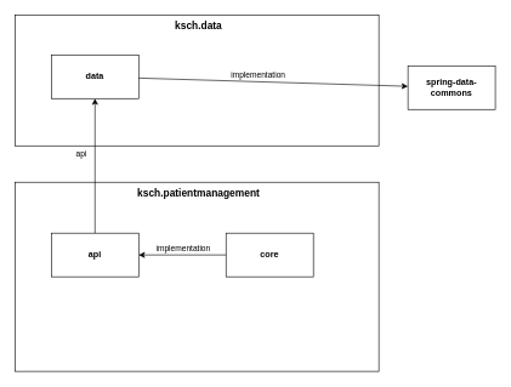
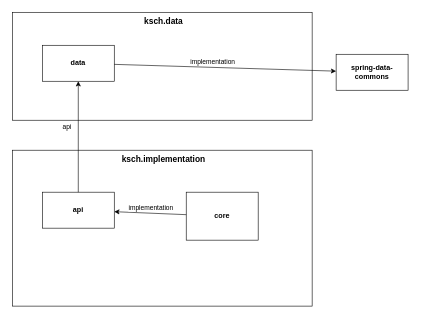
  <mxCell id="0" />
  <mxCell id="1" parent="0" />
  <mxCell id="2" value="" style="fontStyle=1;align=right;verticalAlign=top;childLayout=stackLayout;horizontal=1;horizontalStack=0;resizeParent=1;resizeParentMax=0;resizeLast=0;marginBottom=0;allowArrows=0;connectable=0;strokeColor=#000000;strokeWidth=1;fontSize=12;fillColor=default;shadow=0;dropTarget=0;" vertex="1" parent="1"><mxGeometry x="20" y="250" width="500" height="260" as="geometry" /></mxCell>
- <mxCell id="3" value="ksch.patientmanagement" style="html=1;align=center;spacingLeft=4;verticalAlign=middle;strokeColor=none;fillColor=none;fontStyle=1;strokeWidth=1;fontSize=14;" vertex="1" parent="2"><mxGeometry width="500" height="30" as="geometry" /></mxCell>
+ <mxCell id="3" value="ksch.implementation" style="html=1;align=center;spacingLeft=4;verticalAlign=middle;strokeColor=none;fillColor=none;fontStyle=1;strokeWidth=1;fontSize=14;" vertex="1" parent="2"><mxGeometry width="500" height="30" as="geometry" /></mxCell>
  <mxCell id="4" value="" style="shape=component;jettyWidth=8;jettyHeight=4;fontSize=14;fillColor=default;strokeColor=none;strokeWidth=1;" vertex="1" parent="3"><mxGeometry x="1" width="5" relative="1" as="geometry"><mxPoint x="-7" y="7" as="offset" /></mxGeometry></mxCell>
  <mxCell id="5" value="" style="swimlane;swimlaneBody=1;swimlaneHead=1;horizontal=1;swimlaneLine=0;collapsible=0;fontStyle=0;strokeColor=none;strokeWidth=1;fontSize=12;fillColor=none;" vertex="1" parent="2"><mxGeometry y="30" width="500" height="230" as="geometry" /></mxCell>
  <mxCell id="6" value="api" style="rounded=0;whiteSpace=wrap;html=1;fontStyle=1" vertex="1" parent="5"><mxGeometry x="50" y="40" width="120" height="60" as="geometry" /></mxCell>
- <mxCell id="7" value="core" style="rounded=0;whiteSpace=wrap;html=1;fontStyle=1" vertex="1" parent="5"><mxGeometry x="290" y="40" width="120" height="60" as="geometry" /></mxCell>
+ <mxCell id="7" value="core" style="rounded=0;whiteSpace=wrap;html=1;fontStyle=1" vertex="1" parent="5"><mxGeometry x="290" y="40" width="120" height="80" as="geometry" /></mxCell>
  <mxCell id="8" value="" style="endArrow=classic;html=1;rounded=0;" edge="1" parent="5" source="7" target="6"><mxGeometry width="50" height="50" relative="1" as="geometry"><mxPoint x="-250" y="150.0" as="sourcePoint" /><mxPoint x="-200" y="100.0" as="targetPoint" /></mxGeometry></mxCell>
  <mxCell id="9" value="implementation" style="edgeLabel;html=1;align=center;verticalAlign=middle;resizable=0;points=[];" vertex="1" connectable="0" parent="8"><mxGeometry x="-0.257" y="-2" relative="1" as="geometry"><mxPoint x="-15" y="-8" as="offset" /></mxGeometry></mxCell>
  <mxCell id="10" value="" style="fontStyle=1;align=right;verticalAlign=top;childLayout=stackLayout;horizontal=1;horizontalStack=0;resizeParent=1;resizeParentMax=0;resizeLast=0;marginBottom=0;allowArrows=0;connectable=0;strokeColor=#000000;strokeWidth=1;fontSize=12;fillColor=default;shadow=0;dropTarget=0;" vertex="1" parent="1"><mxGeometry x="20" y="20" width="500" height="180" as="geometry" /></mxCell>
  <mxCell id="11" value="ksch.data" style="html=1;align=center;spacingLeft=4;verticalAlign=middle;strokeColor=none;fillColor=none;fontStyle=1;strokeWidth=1;fontSize=14;" vertex="1" parent="10"><mxGeometry width="500" height="30" as="geometry" /></mxCell>
  <mxCell id="12" value="" style="shape=component;jettyWidth=8;jettyHeight=4;fontSize=14;fillColor=default;strokeColor=none;strokeWidth=1;" vertex="1" parent="11"><mxGeometry x="1" width="5" relative="1" as="geometry"><mxPoint x="-7" y="7" as="offset" /></mxGeometry></mxCell>
  <mxCell id="13" value="" style="swimlane;swimlaneBody=1;swimlaneHead=1;horizontal=1;swimlaneLine=0;collapsible=0;fontStyle=0;strokeColor=none;strokeWidth=1;fontSize=12;fillColor=none;" vertex="1" parent="10"><mxGeometry y="30" width="500" height="150" as="geometry" /></mxCell>
  <mxCell id="14" value="data" style="rounded=0;whiteSpace=wrap;html=1;fontStyle=1" vertex="1" parent="13"><mxGeometry x="50" y="25" width="120" height="60" as="geometry" /></mxCell>
  <mxCell id="15" value="spring-data-commons" style="rounded=0;whiteSpace=wrap;html=1;fontStyle=1" vertex="1" parent="1"><mxGeometry x="560" y="90" width="120" height="60" as="geometry" /></mxCell>
  <mxCell id="16" value="" style="endArrow=classic;html=1;rounded=0;" edge="1" parent="1" source="14" target="15"><mxGeometry width="50" height="50" relative="1" as="geometry"><mxPoint x="190" y="120" as="sourcePoint" /><mxPoint x="240" y="70" as="targetPoint" /></mxGeometry></mxCell>
  <mxCell id="17" value="implementation" style="edgeLabel;html=1;align=center;verticalAlign=middle;resizable=0;points=[];" vertex="1" connectable="0" parent="16"><mxGeometry x="-0.226" relative="1" as="geometry"><mxPoint x="21" y="-10" as="offset" /></mxGeometry></mxCell>
  <mxCell id="18" value="" style="endArrow=classic;html=1;rounded=0;" edge="1" parent="1" source="6" target="14"><mxGeometry width="50" height="50" relative="1" as="geometry"><mxPoint x="-180" y="160" as="sourcePoint" /><mxPoint x="-130" y="110" as="targetPoint" /></mxGeometry></mxCell>
  <mxCell id="19" value="api" style="edgeLabel;html=1;align=center;verticalAlign=middle;resizable=0;points=[];" vertex="1" connectable="0" parent="18"><mxGeometry x="0.192" y="2" relative="1" as="geometry"><mxPoint x="-18" as="offset" /></mxGeometry></mxCell>
